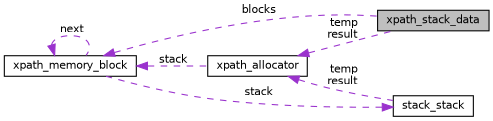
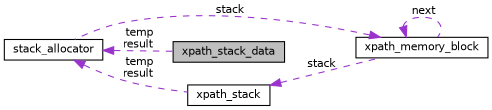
  digraph {
    rankdir=LR
    node [color=black fillcolor=white fontname=Helvetica fontsize=10 shape=record style=filled]
    edge [color=darkorchid3 dir=back fontname=Helvetica fontsize=10 labelfontname=Helvetica labelfontsize=10 style=dashed]
    n1 [fillcolor=grey75 fontcolor=black height=0.2 label=xpath_stack_data width=0.4]
    n2 [height=0.2 label=xpath_memory_block width=0.4]
-   n3 [height=0.2 label=xpath_allocator width=0.4]
-   n4 [height=0.2 label=stack_stack width=0.4]
-   n2 -> n1 [label=" blocks"]
+   n3 [height=0.2 label=stack_allocator width=0.4]
+   n4 [height=0.2 label=xpath_stack width=0.4]
    n2 -> n2 [label=" next"]
    n2 -> n3 [label=" stack"]
    n3 -> n1 [label=" temp\nresult"]
    n3 -> n4 [label=" temp\nresult"]
    n4 -> n2 [label=" stack"]
  }
